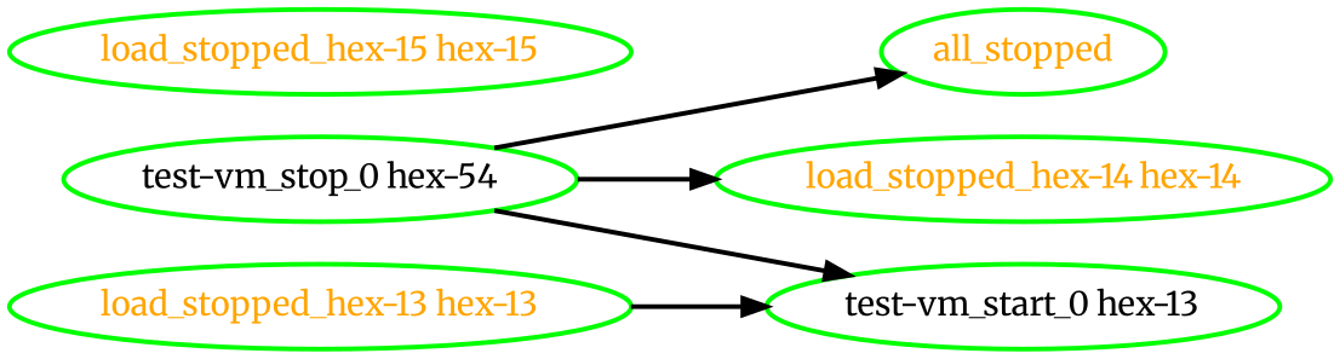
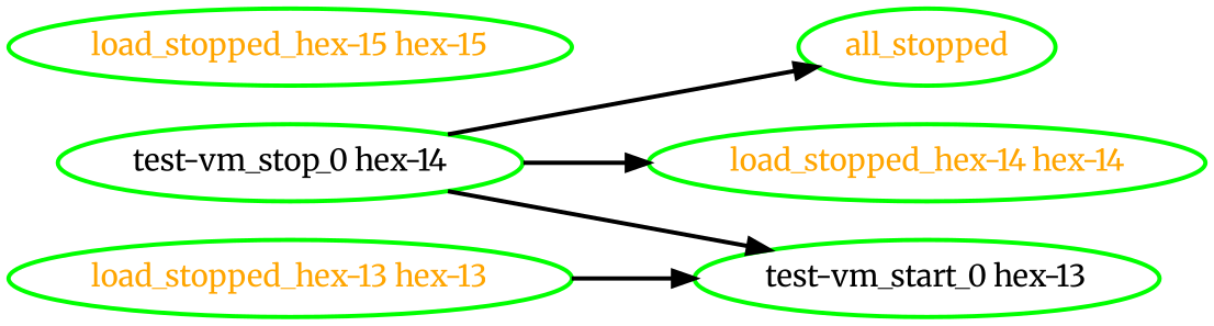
  digraph {
    rankdir=LR
    fontname=Merriweather
    node [color=green fontcolor=orange style=bold fontname=Merriweather]
    edge [style=bold fontname=Merriweather]
    all_stopped
    "load_stopped_hex-13 hex-13"
    "test-vm_start_0 hex-13" [fontcolor=black]
    "load_stopped_hex-14 hex-14"
    "load_stopped_hex-15 hex-15"
-   "test-vm_stop_0 hex-14" [fontcolor=black label="test-vm_stop_0 hex-54"]
+   "test-vm_stop_0 hex-14" [fontcolor=black]
    "load_stopped_hex-13 hex-13" -> "test-vm_start_0 hex-13"
    "test-vm_stop_0 hex-14" -> all_stopped
    "test-vm_stop_0 hex-14" -> "test-vm_start_0 hex-13"
    "test-vm_stop_0 hex-14" -> "load_stopped_hex-14 hex-14"
  }
